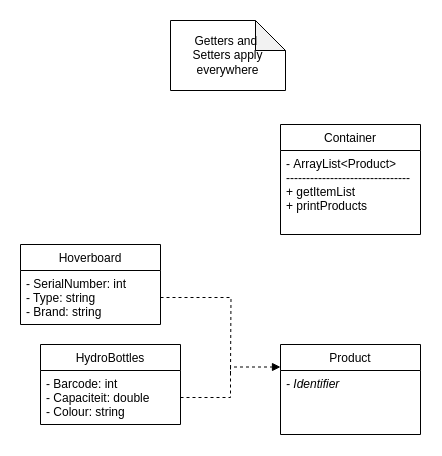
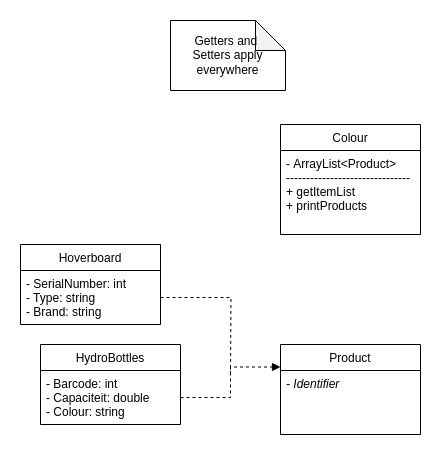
  <mxCell id="0" />
  <mxCell id="1" parent="0" />
  <mxCell id="2" value="Hoverboard" style="swimlane;fontStyle=0;childLayout=stackLayout;horizontal=1;startSize=26;fillColor=none;horizontalStack=0;resizeParent=1;resizeParentMax=0;resizeLast=0;collapsible=1;marginBottom=0;" parent="1" vertex="1"><mxGeometry x="20" y="244" width="140" height="80" as="geometry" /></mxCell>
  <mxCell id="3" value="- SerialNumber: int&#10;- Type: string&#10;- Brand: string" style="text;strokeColor=none;fillColor=none;align=left;verticalAlign=top;spacingLeft=4;spacingRight=4;overflow=hidden;rotatable=0;points=[[0,0.5],[1,0.5]];portConstraint=eastwest;" parent="2" vertex="1"><mxGeometry y="26" width="140" height="54" as="geometry" /></mxCell>
- <mxCell id="4" value="Container" style="swimlane;fontStyle=0;childLayout=stackLayout;horizontal=1;startSize=26;fillColor=none;horizontalStack=0;resizeParent=1;resizeParentMax=0;resizeLast=0;collapsible=1;marginBottom=0;" parent="1" vertex="1"><mxGeometry x="280" y="124" width="140" height="110" as="geometry" /></mxCell>
+ <mxCell id="4" value="Colour" style="swimlane;fontStyle=0;childLayout=stackLayout;horizontal=1;startSize=26;fillColor=none;horizontalStack=0;resizeParent=1;resizeParentMax=0;resizeLast=0;collapsible=1;marginBottom=0;" parent="1" vertex="1"><mxGeometry x="280" y="124" width="140" height="110" as="geometry" /></mxCell>
  <mxCell id="5" value="- ArrayList&lt;Product&gt;&#10;-------------------------------&#10;+ getItemList&#10;+ printProducts" style="text;strokeColor=none;fillColor=none;align=left;verticalAlign=top;spacingLeft=4;spacingRight=4;overflow=hidden;rotatable=0;points=[[0,0.5],[1,0.5]];portConstraint=eastwest;" parent="4" vertex="1"><mxGeometry y="26" width="140" height="84" as="geometry" /></mxCell>
  <mxCell id="6" value="Getters and&amp;nbsp;&lt;br&gt;Setters apply everywhere" style="shape=note;whiteSpace=wrap;html=1;backgroundOutline=1;darkOpacity=0.05;" parent="1" vertex="1"><mxGeometry x="170" y="20" width="115" height="70" as="geometry" /></mxCell>
  <mxCell id="7" value="HydroBottles" style="swimlane;fontStyle=0;childLayout=stackLayout;horizontal=1;startSize=26;fillColor=none;horizontalStack=0;resizeParent=1;resizeParentMax=0;resizeLast=0;collapsible=1;marginBottom=0;" parent="1" vertex="1"><mxGeometry x="40" y="344" width="140" height="80" as="geometry" /></mxCell>
  <mxCell id="8" value="- Barcode: int&#10;- Capaciteit: double&#10;- Colour: string" style="text;strokeColor=none;fillColor=none;align=left;verticalAlign=top;spacingLeft=4;spacingRight=4;overflow=hidden;rotatable=0;points=[[0,0.5],[1,0.5]];portConstraint=eastwest;" parent="7" vertex="1"><mxGeometry y="26" width="140" height="54" as="geometry" /></mxCell>
  <mxCell id="9" value="Product" style="swimlane;fontStyle=0;childLayout=stackLayout;horizontal=1;startSize=26;fillColor=none;horizontalStack=0;resizeParent=1;resizeParentMax=0;resizeLast=0;collapsible=1;marginBottom=0;" parent="1" vertex="1"><mxGeometry x="280" y="344" width="140" height="90" as="geometry" /></mxCell>
  <mxCell id="10" value="- Identifier" style="text;strokeColor=none;fillColor=none;align=left;verticalAlign=top;spacingLeft=4;spacingRight=4;overflow=hidden;rotatable=0;points=[[0,0.5],[1,0.5]];portConstraint=eastwest;fontStyle=2" parent="9" vertex="1"><mxGeometry y="26" width="140" height="64" as="geometry" /></mxCell>
  <mxCell id="11" style="edgeStyle=orthogonalEdgeStyle;rounded=0;orthogonalLoop=1;jettySize=auto;html=1;entryX=-0.029;entryY=0.375;entryDx=0;entryDy=0;entryPerimeter=0;startArrow=none;startFill=0;endArrow=none;endFill=0;strokeColor=none;" parent="1" source="8" target="10" edge="1"><mxGeometry relative="1" as="geometry" /></mxCell>
  <mxCell id="12" style="edgeStyle=orthogonalEdgeStyle;rounded=0;orthogonalLoop=1;jettySize=auto;html=1;entryX=0;entryY=0.25;entryDx=0;entryDy=0;startArrow=none;startFill=0;endArrow=block;endFill=1;dashed=1;" parent="1" source="8" target="9" edge="1"><mxGeometry relative="1" as="geometry" /></mxCell>
  <mxCell id="13" style="edgeStyle=orthogonalEdgeStyle;rounded=0;orthogonalLoop=1;jettySize=auto;html=1;startArrow=none;startFill=0;endArrow=none;endFill=0;dashed=1;" parent="1" source="3" edge="1"><mxGeometry relative="1" as="geometry"><mxPoint x="230" y="374" as="targetPoint" /></mxGeometry></mxCell>
